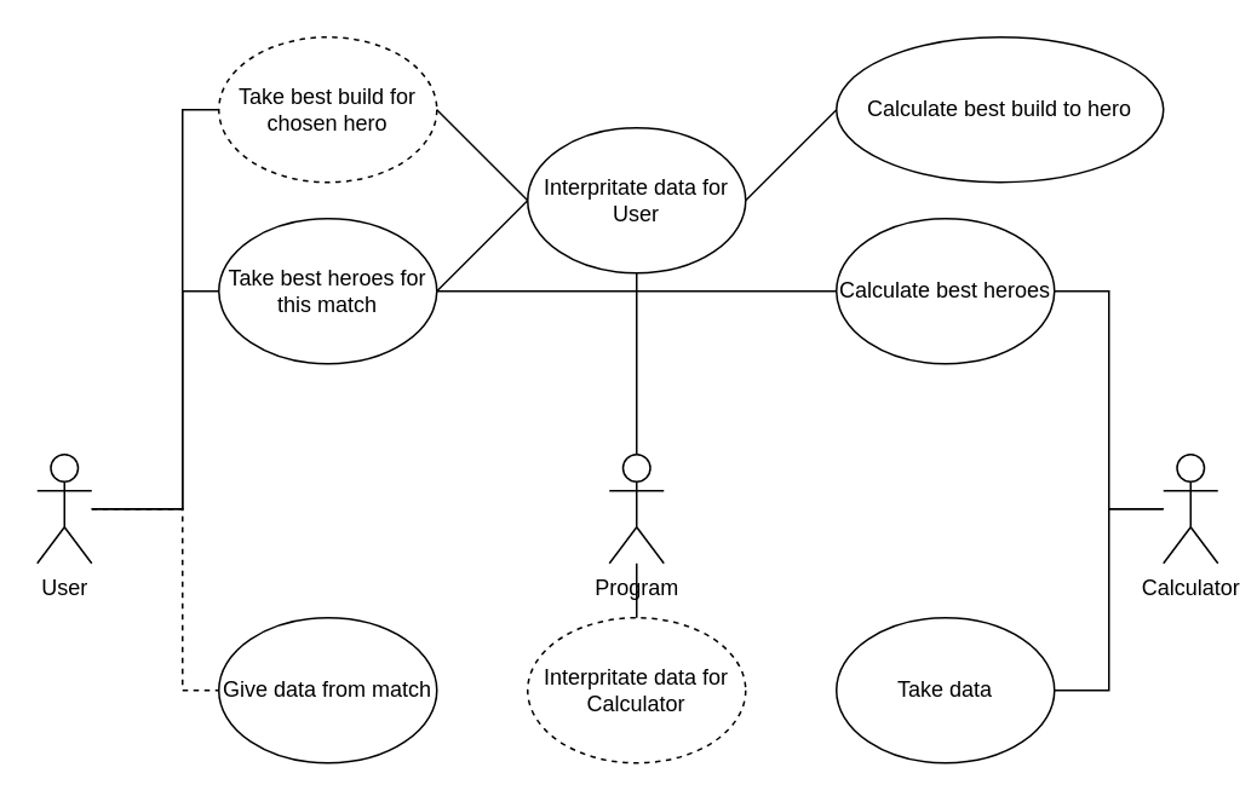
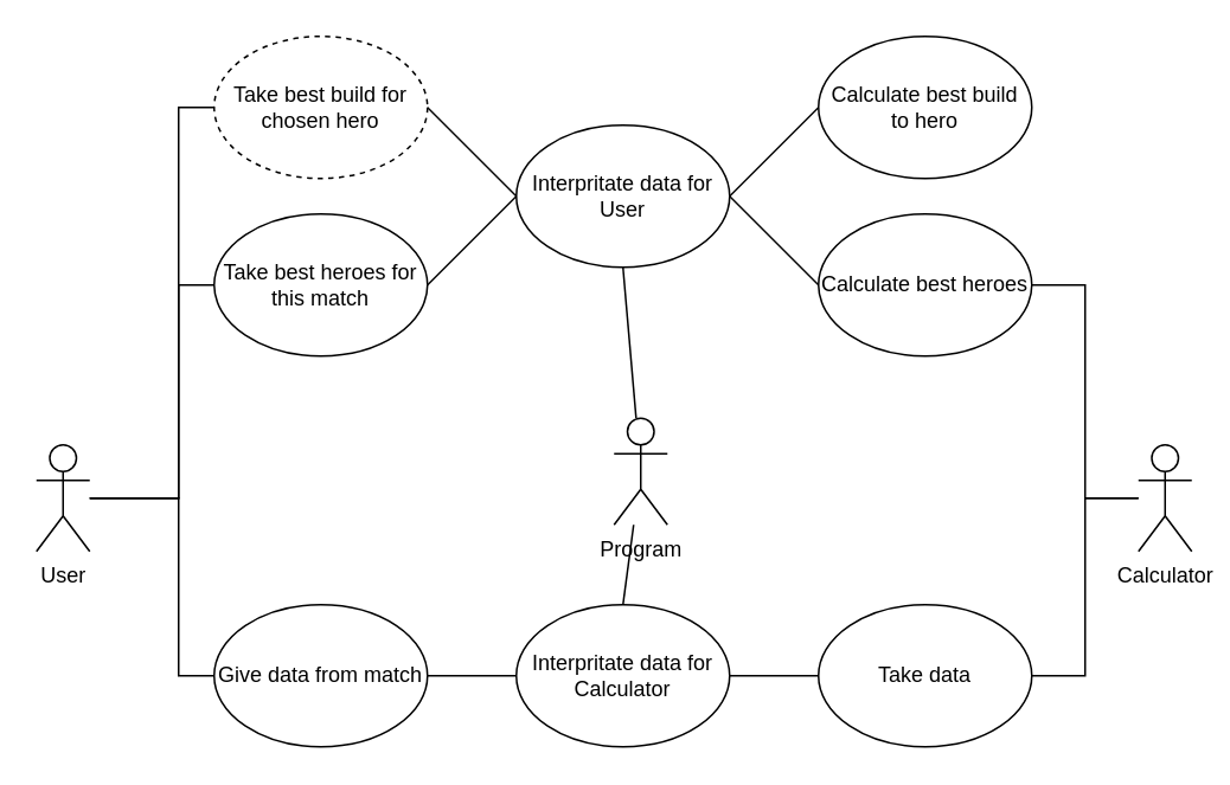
  <mxCell id="0" />
  <mxCell id="1" parent="0" />
  <mxCell id="2" value="User" style="shape=umlActor;verticalLabelPosition=bottom;verticalAlign=top;html=1;outlineConnect=0;" vertex="1" parent="1"><mxGeometry x="20" y="250" width="30" height="60" as="geometry" /></mxCell>
  <mxCell id="3" value="Calculator" style="shape=umlActor;verticalLabelPosition=bottom;verticalAlign=top;html=1;outlineConnect=0;" vertex="1" parent="1"><mxGeometry x="640" y="250" width="30" height="60" as="geometry" /></mxCell>
- <mxCell id="4" value="Program" style="shape=umlActor;verticalLabelPosition=bottom;verticalAlign=top;html=1;outlineConnect=0;" vertex="1" parent="1"><mxGeometry x="335" y="250" width="30" height="60" as="geometry" /></mxCell>
+ <mxCell id="4" value="Program" style="shape=umlActor;verticalLabelPosition=bottom;verticalAlign=top;html=1;outlineConnect=0;" vertex="1" parent="1"><mxGeometry x="345" y="235" width="30" height="60" as="geometry" /></mxCell>
  <mxCell id="5" value="Give data from match" style="ellipse;whiteSpace=wrap;html=1;" vertex="1" parent="1"><mxGeometry x="120" y="340" width="120" height="80" as="geometry" /></mxCell>
  <mxCell id="6" value="Take best heroes for this match" style="ellipse;whiteSpace=wrap;html=1;" vertex="1" parent="1"><mxGeometry x="120" y="120" width="120" height="80" as="geometry" /></mxCell>
- <mxCell id="7" value="Interpritate data for Calculator" style="ellipse;whiteSpace=wrap;html=1;dashed=1;" vertex="1" parent="1"><mxGeometry x="290" y="340" width="120" height="80" as="geometry" /></mxCell>
+ <mxCell id="7" value="Interpritate data for Calculator" style="ellipse;whiteSpace=wrap;html=1;" vertex="1" parent="1"><mxGeometry x="290" y="340" width="120" height="80" as="geometry" /></mxCell>
  <mxCell id="8" value="Interpritate data for User" style="ellipse;whiteSpace=wrap;html=1;" vertex="1" parent="1"><mxGeometry x="290" y="70" width="120" height="80" as="geometry" /></mxCell>
  <mxCell id="9" value="Calculate best heroes" style="ellipse;whiteSpace=wrap;html=1;" vertex="1" parent="1"><mxGeometry x="460" y="120" width="120" height="80" as="geometry" /></mxCell>
- <mxCell id="10" value="Calculate best build to hero" style="ellipse;whiteSpace=wrap;html=1;" vertex="1" parent="1"><mxGeometry x="460" y="20" width="180" height="80" as="geometry" /></mxCell>
+ <mxCell id="10" value="Calculate best build to hero" style="ellipse;whiteSpace=wrap;html=1;" vertex="1" parent="1"><mxGeometry x="460" y="20" width="120" height="80" as="geometry" /></mxCell>
  <mxCell id="11" value="Take best build for chosen hero" style="ellipse;whiteSpace=wrap;html=1;dashed=1;" vertex="1" parent="1"><mxGeometry x="120" y="20" width="120" height="80" as="geometry" /></mxCell>
  <mxCell id="12" value="Take data" style="ellipse;whiteSpace=wrap;html=1;" vertex="1" parent="1"><mxGeometry x="460" y="340" width="120" height="80" as="geometry" /></mxCell>
- <mxCell id="13" value="" style="endArrow=none;html=1;rounded=0;entryX=0;entryY=0.5;entryDx=0;entryDy=0;dashed=1;" edge="1" parent="1" source="2" target="5"><mxGeometry width="50" height="50" relative="1" as="geometry"><mxPoint x="80" y="460" as="sourcePoint" /><mxPoint x="160" y="460" as="targetPoint" /><Array as="points"><mxPoint x="100" y="280" /><mxPoint x="100" y="380" /></Array></mxGeometry></mxCell>
+ <mxCell id="13" value="" style="endArrow=none;html=1;rounded=0;entryX=0;entryY=0.5;entryDx=0;entryDy=0;" edge="1" parent="1" source="2" target="5"><mxGeometry width="50" height="50" relative="1" as="geometry"><mxPoint x="80" y="460" as="sourcePoint" /><mxPoint x="160" y="460" as="targetPoint" /><Array as="points"><mxPoint x="100" y="280" /><mxPoint x="100" y="380" /></Array></mxGeometry></mxCell>
  <mxCell id="14" value="" style="endArrow=none;html=1;rounded=0;entryX=0;entryY=0.5;entryDx=0;entryDy=0;" edge="1" parent="1" source="2" target="6"><mxGeometry width="50" height="50" relative="1" as="geometry"><mxPoint x="100" y="480" as="sourcePoint" /><mxPoint x="180" y="480" as="targetPoint" /><Array as="points"><mxPoint x="100" y="280" /><mxPoint x="100" y="160" /></Array></mxGeometry></mxCell>
  <mxCell id="15" value="" style="endArrow=none;html=1;rounded=0;entryX=0;entryY=0.5;entryDx=0;entryDy=0;" edge="1" parent="1" source="2" target="11"><mxGeometry width="50" height="50" relative="1" as="geometry"><mxPoint x="110" y="490" as="sourcePoint" /><mxPoint x="190" y="490" as="targetPoint" /><Array as="points"><mxPoint x="100" y="280" /><mxPoint x="100" y="60" /></Array></mxGeometry></mxCell>
+ <mxCell id="16" value="" style="endArrow=none;html=1;rounded=0;exitX=1;exitY=0.5;exitDx=0;exitDy=0;entryX=0;entryY=0.5;entryDx=0;entryDy=0;" edge="1" parent="1" source="5" target="7"><mxGeometry width="50" height="50" relative="1" as="geometry"><mxPoint x="120" y="520" as="sourcePoint" /><mxPoint x="200" y="520" as="targetPoint" /></mxGeometry></mxCell>
+ <mxCell id="17" value="" style="endArrow=none;html=1;rounded=0;exitX=1;exitY=0.5;exitDx=0;exitDy=0;" edge="1" parent="1" source="7" target="12"><mxGeometry width="50" height="50" relative="1" as="geometry"><mxPoint x="130" y="530" as="sourcePoint" /><mxPoint x="210" y="530" as="targetPoint" /></mxGeometry></mxCell>
  <mxCell id="18" value="" style="endArrow=none;html=1;rounded=0;exitX=1;exitY=0.5;exitDx=0;exitDy=0;" edge="1" parent="1" source="12" target="3"><mxGeometry width="50" height="50" relative="1" as="geometry"><mxPoint x="140" y="550" as="sourcePoint" /><mxPoint x="220" y="550" as="targetPoint" /><Array as="points"><mxPoint x="610" y="380" /><mxPoint x="610" y="280" /></Array></mxGeometry></mxCell>
  <mxCell id="19" value="" style="endArrow=none;html=1;rounded=0;entryX=1;entryY=0.5;entryDx=0;entryDy=0;" edge="1" parent="1" source="3" target="9"><mxGeometry width="50" height="50" relative="1" as="geometry"><mxPoint x="150" y="560" as="sourcePoint" /><mxPoint x="230" y="560" as="targetPoint" /><Array as="points"><mxPoint x="610" y="280" /><mxPoint x="610" y="160" /></Array></mxGeometry></mxCell>
- <mxCell id="20" value="" style="endArrow=none;html=1;rounded=0;exitX=0;exitY=0.5;exitDx=0;exitDy=0;" edge="1" parent="1" source="9" target="6"><mxGeometry width="50" height="50" relative="1" as="geometry"><mxPoint x="180" y="580" as="sourcePoint" /><mxPoint x="260" y="580" as="targetPoint" /></mxGeometry></mxCell>
+ <mxCell id="20" value="" style="endArrow=none;html=1;rounded=0;exitX=0;exitY=0.5;exitDx=0;exitDy=0;entryX=1;entryY=0.5;entryDx=0;entryDy=0;" edge="1" parent="1" source="9" target="8"><mxGeometry width="50" height="50" relative="1" as="geometry"><mxPoint x="180" y="580" as="sourcePoint" /><mxPoint x="260" y="580" as="targetPoint" /></mxGeometry></mxCell>
  <mxCell id="21" value="" style="endArrow=none;html=1;rounded=0;exitX=0;exitY=0.5;exitDx=0;exitDy=0;entryX=1;entryY=0.5;entryDx=0;entryDy=0;" edge="1" parent="1" source="10" target="8"><mxGeometry width="50" height="50" relative="1" as="geometry"><mxPoint x="190" y="590" as="sourcePoint" /><mxPoint x="410" y="100" as="targetPoint" /></mxGeometry></mxCell>
  <mxCell id="22" value="" style="endArrow=none;html=1;rounded=0;exitX=1;exitY=0.5;exitDx=0;exitDy=0;entryX=0;entryY=0.5;entryDx=0;entryDy=0;" edge="1" parent="1" source="6" target="8"><mxGeometry width="50" height="50" relative="1" as="geometry"><mxPoint x="200" y="600" as="sourcePoint" /><mxPoint x="280" y="600" as="targetPoint" /></mxGeometry></mxCell>
  <mxCell id="23" value="" style="endArrow=none;html=1;rounded=0;exitX=0;exitY=0.5;exitDx=0;exitDy=0;entryX=1;entryY=0.5;entryDx=0;entryDy=0;" edge="1" parent="1" source="8" target="11"><mxGeometry width="50" height="50" relative="1" as="geometry"><mxPoint x="210" y="610" as="sourcePoint" /><mxPoint x="290" y="610" as="targetPoint" /></mxGeometry></mxCell>
  <mxCell id="24" value="" style="endArrow=none;html=1;rounded=0;exitX=0.5;exitY=0;exitDx=0;exitDy=0;" edge="1" parent="1" source="7" target="4"><mxGeometry width="50" height="50" relative="1" as="geometry"><mxPoint x="220" y="620" as="sourcePoint" /><mxPoint x="300" y="620" as="targetPoint" /></mxGeometry></mxCell>
  <mxCell id="25" value="" style="endArrow=none;html=1;rounded=0;entryX=0.5;entryY=1;entryDx=0;entryDy=0;" edge="1" parent="1" source="4" target="8"><mxGeometry width="50" height="50" relative="1" as="geometry"><mxPoint x="230" y="630" as="sourcePoint" /><mxPoint x="310" y="630" as="targetPoint" /></mxGeometry></mxCell>
